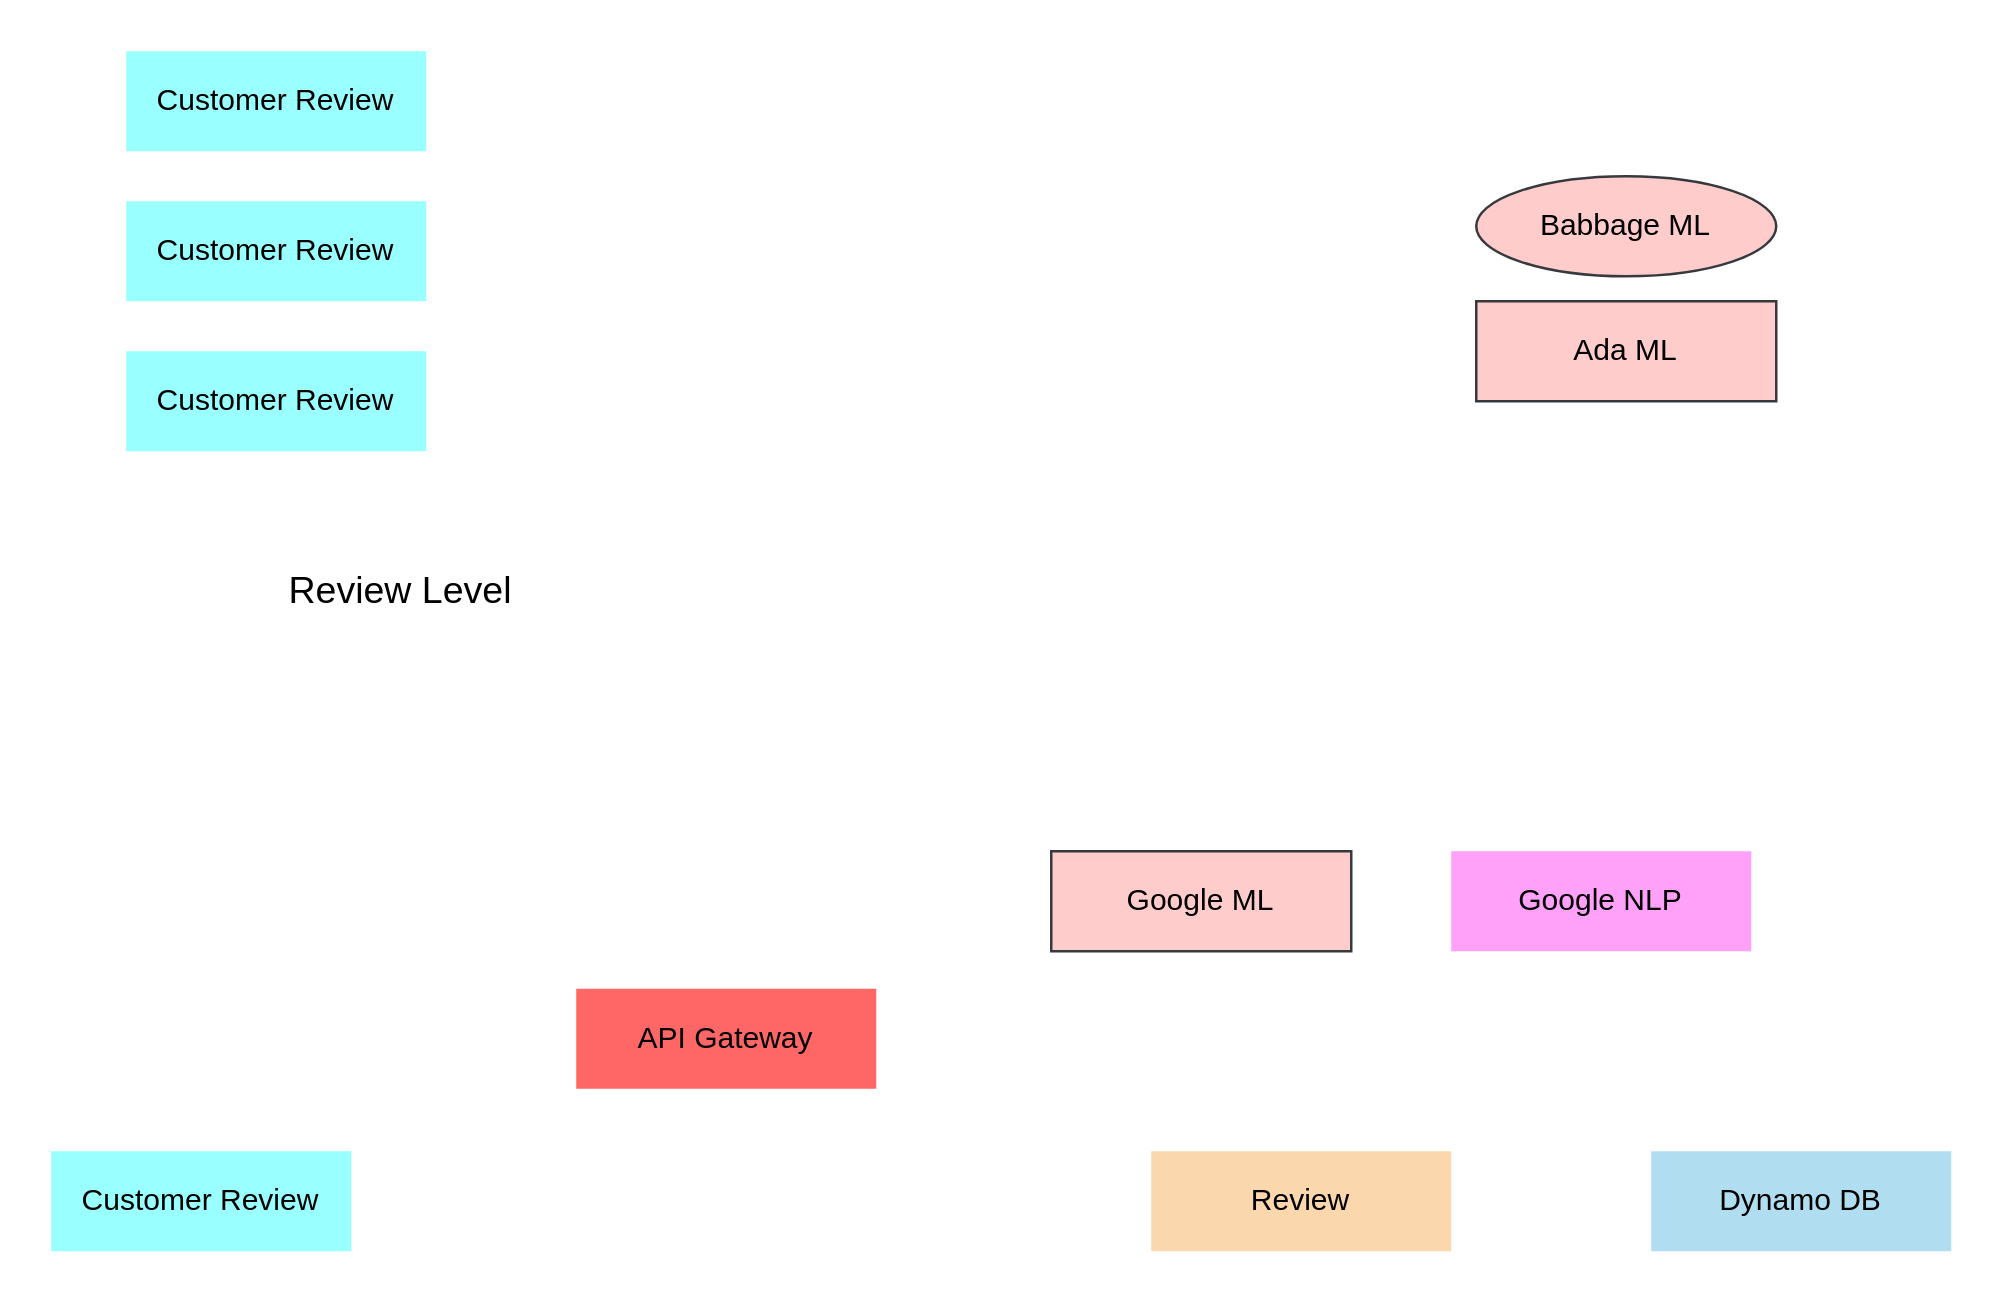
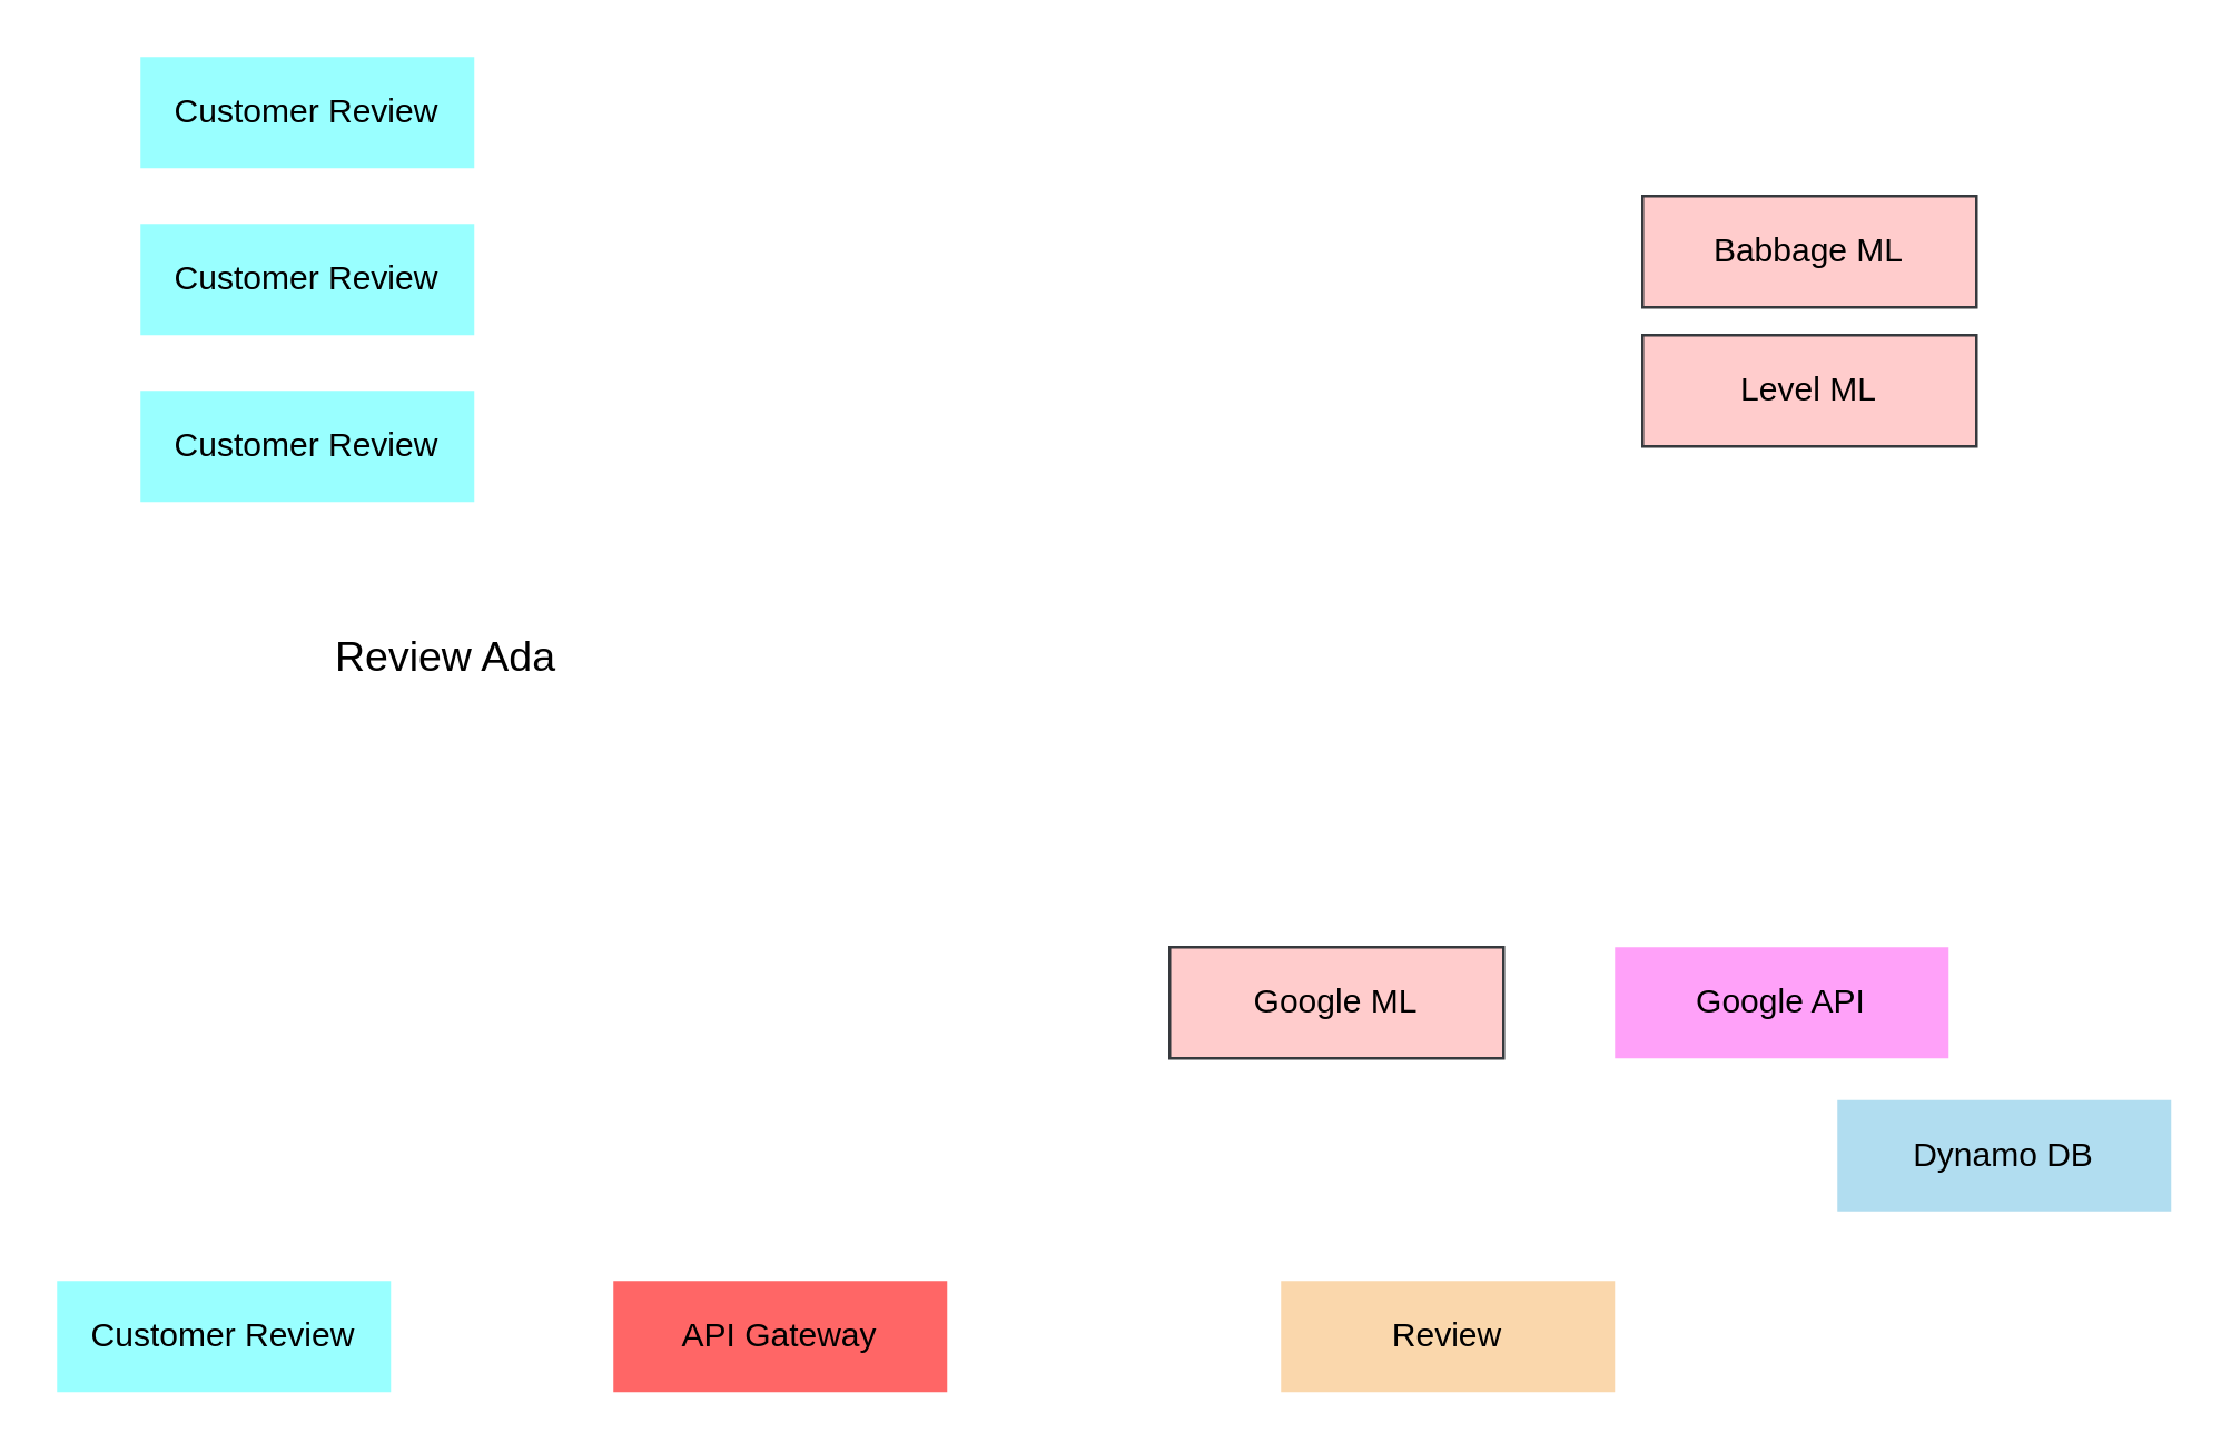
  <mxCell id="0" />
  <mxCell id="1" parent="0" />
  <mxCell id="2" value="&lt;font color=&quot;#000000&quot;&gt;Customer Review&lt;/font&gt;" style="rounded=0;whiteSpace=wrap;html=1;fillColor=#99FFFF;strokeColor=none;" parent="1" vertex="1"><mxGeometry x="20" y="460" width="120" height="40" as="geometry" /></mxCell>
- <mxCell id="3" value="&lt;font color=&quot;#000000&quot;&gt;API Gateway&lt;/font&gt;" style="rounded=0;whiteSpace=wrap;html=1;fillColor=#FF6666;strokeColor=none;" parent="1" vertex="1"><mxGeometry x="230" y="395" width="120" height="40" as="geometry" /></mxCell>
+ <mxCell id="3" value="&lt;font color=&quot;#000000&quot;&gt;API Gateway&lt;/font&gt;" style="rounded=0;whiteSpace=wrap;html=1;fillColor=#FF6666;strokeColor=none;" parent="1" vertex="1"><mxGeometry x="220" y="460" width="120" height="40" as="geometry" /></mxCell>
  <mxCell id="4" value="&lt;font color=&quot;#000000&quot;&gt;Customer Review&lt;/font&gt;" style="rounded=0;whiteSpace=wrap;html=1;fillColor=#99FFFF;strokeColor=none;" parent="1" vertex="1"><mxGeometry x="50" y="20" width="120" height="40" as="geometry" /></mxCell>
  <mxCell id="5" value="&lt;font color=&quot;#000000&quot;&gt;Customer Review&lt;/font&gt;" style="rounded=0;whiteSpace=wrap;html=1;fillColor=#99FFFF;strokeColor=none;" parent="1" vertex="1"><mxGeometry x="50" y="80" width="120" height="40" as="geometry" /></mxCell>
  <mxCell id="6" value="&lt;font color=&quot;#000000&quot;&gt;Customer Review&lt;/font&gt;" style="rounded=0;whiteSpace=wrap;html=1;fillColor=#99FFFF;strokeColor=none;" parent="1" vertex="1"><mxGeometry x="50" y="140" width="120" height="40" as="geometry" /></mxCell>
  <mxCell id="7" value="&lt;font color=&quot;#000000&quot;&gt;Google ML&lt;/font&gt;" style="rounded=0;whiteSpace=wrap;html=1;fillColor=#ffcccc;strokeColor=#36393d;" parent="1" vertex="1"><mxGeometry x="420" y="340" width="120" height="40" as="geometry" /></mxCell>
- <mxCell id="8" value="&lt;font color=&quot;#000000&quot;&gt;Babbage ML&lt;/font&gt;" style="ellipse;whiteSpace=wrap;html=1;fillColor=#ffcccc;strokeColor=#36393d;" parent="1" vertex="1"><mxGeometry x="590" y="70" width="120" height="40" as="geometry" /></mxCell>
- <mxCell id="9" value="&lt;font color=&quot;#000000&quot;&gt;Ada ML&lt;/font&gt;" style="rounded=0;whiteSpace=wrap;html=1;fillColor=#ffcccc;strokeColor=#36393d;" parent="1" vertex="1"><mxGeometry x="590" y="120" width="120" height="40" as="geometry" /></mxCell>
+ <mxCell id="8" value="&lt;font color=&quot;#000000&quot;&gt;Babbage ML&lt;/font&gt;" style="rounded=0;whiteSpace=wrap;html=1;fillColor=#ffcccc;strokeColor=#36393d;" parent="1" vertex="1"><mxGeometry x="590" y="70" width="120" height="40" as="geometry" /></mxCell>
+ <mxCell id="9" value="&lt;font color=&quot;#000000&quot;&gt;Level ML&lt;/font&gt;" style="rounded=0;whiteSpace=wrap;html=1;fillColor=#ffcccc;strokeColor=#36393d;" parent="1" vertex="1"><mxGeometry x="590" y="120" width="120" height="40" as="geometry" /></mxCell>
  <mxCell id="10" value="&lt;font color=&quot;#000000&quot;&gt;Review&lt;/font&gt;" style="rounded=0;whiteSpace=wrap;html=1;fillColor=#fad7ac;strokeColor=none;" parent="1" vertex="1"><mxGeometry x="460" y="460" width="120" height="40" as="geometry" /></mxCell>
- <mxCell id="11" value="&lt;font color=&quot;#000000&quot;&gt;Dynamo DB&lt;/font&gt;" style="rounded=0;whiteSpace=wrap;html=1;fillColor=#b1ddf0;strokeColor=none;" parent="1" vertex="1"><mxGeometry x="660" y="460" width="120" height="40" as="geometry" /></mxCell>
- <mxCell id="12" value="&lt;font color=&quot;#000000&quot;&gt;Google NLP&lt;/font&gt;" style="rounded=0;whiteSpace=wrap;html=1;fillColor=#FFA1F9;strokeColor=none;" parent="1" vertex="1"><mxGeometry x="580" y="340" width="120" height="40" as="geometry" /></mxCell>
- <mxCell id="13" value="&lt;font style=&quot;font-size: 15px;&quot;&gt;Review Level&lt;/font&gt;" style="text;html=1;strokeColor=none;fillColor=none;align=center;verticalAlign=middle;whiteSpace=wrap;rounded=0;" parent="1" vertex="1"><mxGeometry x="100" y="220" width="120" height="30" as="geometry" /></mxCell>
+ <mxCell id="11" value="&lt;font color=&quot;#000000&quot;&gt;Dynamo DB&lt;/font&gt;" style="rounded=0;whiteSpace=wrap;html=1;fillColor=#b1ddf0;strokeColor=none;" parent="1" vertex="1"><mxGeometry x="660" y="395" width="120" height="40" as="geometry" /></mxCell>
+ <mxCell id="12" value="&lt;font color=&quot;#000000&quot;&gt;Google API&lt;/font&gt;" style="rounded=0;whiteSpace=wrap;html=1;fillColor=#FFA1F9;strokeColor=none;" parent="1" vertex="1"><mxGeometry x="580" y="340" width="120" height="40" as="geometry" /></mxCell>
+ <mxCell id="13" value="&lt;font style=&quot;font-size: 15px;&quot;&gt;Review Ada&lt;/font&gt;" style="text;html=1;strokeColor=none;fillColor=none;align=center;verticalAlign=middle;whiteSpace=wrap;rounded=0;" parent="1" vertex="1"><mxGeometry x="100" y="220" width="120" height="30" as="geometry" /></mxCell>
